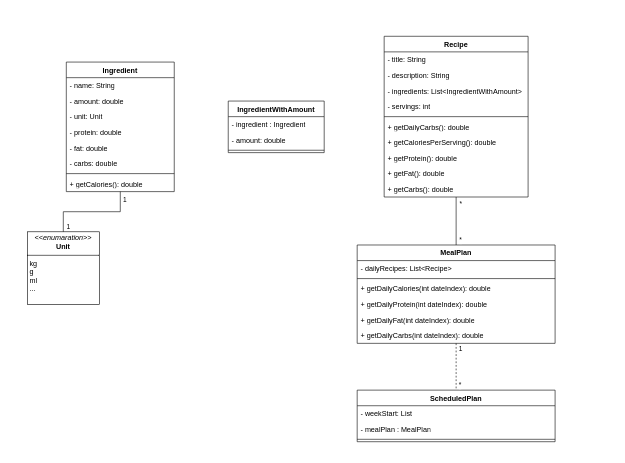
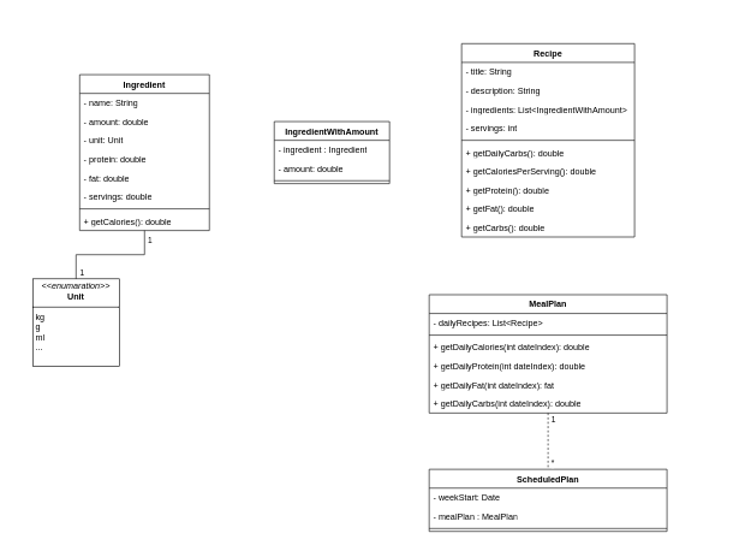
  <mxCell id="0" />
  <mxCell id="1" parent="0" />
  <mxCell id="2" value="" style="rounded=0;whiteSpace=wrap;html=1;strokeColor=none;" vertex="1" parent="1"><mxGeometry x="20" y="20" width="1000" height="730" as="geometry" /></mxCell>
  <mxCell id="3" value="IngredientWithAmount" style="swimlane;fontStyle=1;align=center;verticalAlign=top;childLayout=stackLayout;horizontal=1;startSize=26;horizontalStack=0;resizeParent=1;resizeParentMax=0;resizeLast=0;collapsible=1;marginBottom=0;whiteSpace=wrap;html=1;" parent="1" vertex="1"><mxGeometry x="380" y="168" width="160" height="86" as="geometry" /></mxCell>
  <mxCell id="4" value="&lt;div&gt;- ingredient : Ingredient&lt;/div&gt;" style="text;strokeColor=none;fillColor=none;align=left;verticalAlign=top;spacingLeft=4;spacingRight=4;overflow=hidden;rotatable=0;points=[[0,0.5],[1,0.5]];portConstraint=eastwest;whiteSpace=wrap;html=1;" parent="3" vertex="1"><mxGeometry y="26" width="160" height="26" as="geometry" /></mxCell>
  <mxCell id="5" value="- amount: double" style="text;strokeColor=none;fillColor=none;align=left;verticalAlign=top;spacingLeft=4;spacingRight=4;overflow=hidden;rotatable=0;points=[[0,0.5],[1,0.5]];portConstraint=eastwest;whiteSpace=wrap;html=1;" parent="3" vertex="1"><mxGeometry y="52" width="160" height="26" as="geometry" /></mxCell>
  <mxCell id="6" value="" style="line;strokeWidth=1;fillColor=none;align=left;verticalAlign=middle;spacingTop=-1;spacingLeft=3;spacingRight=3;rotatable=0;labelPosition=right;points=[];portConstraint=eastwest;strokeColor=inherit;" parent="3" vertex="1"><mxGeometry y="78" width="160" height="8" as="geometry" /></mxCell>
  <mxCell id="7" value="Recipe" style="swimlane;fontStyle=1;align=center;verticalAlign=top;childLayout=stackLayout;horizontal=1;startSize=26;horizontalStack=0;resizeParent=1;resizeParentMax=0;resizeLast=0;collapsible=1;marginBottom=0;whiteSpace=wrap;html=1;" parent="1" vertex="1"><mxGeometry x="640" y="60" width="240" height="268" as="geometry" /></mxCell>
  <mxCell id="8" value="- title: String" style="text;strokeColor=none;fillColor=none;align=left;verticalAlign=top;spacingLeft=4;spacingRight=4;overflow=hidden;rotatable=0;points=[[0,0.5],[1,0.5]];portConstraint=eastwest;whiteSpace=wrap;html=1;" parent="7" vertex="1"><mxGeometry y="26" width="240" height="26" as="geometry" /></mxCell>
  <mxCell id="9" value="- description: String" style="text;strokeColor=none;fillColor=none;align=left;verticalAlign=top;spacingLeft=4;spacingRight=4;overflow=hidden;rotatable=0;points=[[0,0.5],[1,0.5]];portConstraint=eastwest;whiteSpace=wrap;html=1;" parent="7" vertex="1"><mxGeometry y="52" width="240" height="26" as="geometry" /></mxCell>
  <mxCell id="10" value="- ingredients: List&amp;lt;IngredientWithAmount&amp;gt;" style="text;strokeColor=none;fillColor=none;align=left;verticalAlign=top;spacingLeft=4;spacingRight=4;overflow=hidden;rotatable=0;points=[[0,0.5],[1,0.5]];portConstraint=eastwest;whiteSpace=wrap;html=1;" parent="7" vertex="1"><mxGeometry y="78" width="240" height="26" as="geometry" /></mxCell>
  <mxCell id="11" value="- servings: int" style="text;strokeColor=none;fillColor=none;align=left;verticalAlign=top;spacingLeft=4;spacingRight=4;overflow=hidden;rotatable=0;points=[[0,0.5],[1,0.5]];portConstraint=eastwest;whiteSpace=wrap;html=1;" parent="7" vertex="1"><mxGeometry y="104" width="240" height="26" as="geometry" /></mxCell>
  <mxCell id="12" value="" style="line;strokeWidth=1;fillColor=none;align=left;verticalAlign=middle;spacingTop=-1;spacingLeft=3;spacingRight=3;rotatable=0;labelPosition=right;points=[];portConstraint=eastwest;strokeColor=inherit;" parent="7" vertex="1"><mxGeometry y="130" width="240" height="8" as="geometry" /></mxCell>
  <mxCell id="13" value="+ getDailyCarbs(): double" style="text;strokeColor=none;fillColor=none;align=left;verticalAlign=top;spacingLeft=4;spacingRight=4;overflow=hidden;rotatable=0;points=[[0,0.5],[1,0.5]];portConstraint=eastwest;whiteSpace=wrap;html=1;" parent="7" vertex="1"><mxGeometry y="138" width="240" height="26" as="geometry" /></mxCell>
  <mxCell id="14" value="+ getCaloriesPerServing(): double" style="text;strokeColor=none;fillColor=none;align=left;verticalAlign=top;spacingLeft=4;spacingRight=4;overflow=hidden;rotatable=0;points=[[0,0.5],[1,0.5]];portConstraint=eastwest;whiteSpace=wrap;html=1;" vertex="1" parent="7"><mxGeometry y="164" width="240" height="26" as="geometry" /></mxCell>
  <mxCell id="15" value="+ getProtein(): double" style="text;strokeColor=none;fillColor=none;align=left;verticalAlign=top;spacingLeft=4;spacingRight=4;overflow=hidden;rotatable=0;points=[[0,0.5],[1,0.5]];portConstraint=eastwest;whiteSpace=wrap;html=1;" parent="7" vertex="1"><mxGeometry y="190" width="240" height="26" as="geometry" /></mxCell>
  <mxCell id="16" value="+ getFat(): double" style="text;strokeColor=none;fillColor=none;align=left;verticalAlign=top;spacingLeft=4;spacingRight=4;overflow=hidden;rotatable=0;points=[[0,0.5],[1,0.5]];portConstraint=eastwest;whiteSpace=wrap;html=1;" vertex="1" parent="7"><mxGeometry y="216" width="240" height="26" as="geometry" /></mxCell>
  <mxCell id="17" value="+ getCarbs(): double" style="text;strokeColor=none;fillColor=none;align=left;verticalAlign=top;spacingLeft=4;spacingRight=4;overflow=hidden;rotatable=0;points=[[0,0.5],[1,0.5]];portConstraint=eastwest;whiteSpace=wrap;html=1;" vertex="1" parent="7"><mxGeometry y="242" width="240" height="26" as="geometry" /></mxCell>
  <mxCell id="18" value="MealPlan" style="swimlane;fontStyle=1;align=center;verticalAlign=top;childLayout=stackLayout;horizontal=1;startSize=26;horizontalStack=0;resizeParent=1;resizeParentMax=0;resizeLast=0;collapsible=1;marginBottom=0;whiteSpace=wrap;html=1;" parent="1" vertex="1"><mxGeometry x="595" y="408" width="330" height="164" as="geometry" /></mxCell>
  <mxCell id="19" value="- dailyRecipes: List&amp;lt;Recipe&amp;gt;&amp;nbsp;" style="text;strokeColor=none;fillColor=none;align=left;verticalAlign=top;spacingLeft=4;spacingRight=4;overflow=hidden;rotatable=0;points=[[0,0.5],[1,0.5]];portConstraint=eastwest;whiteSpace=wrap;html=1;" parent="18" vertex="1"><mxGeometry y="26" width="330" height="26" as="geometry" /></mxCell>
  <mxCell id="20" value="" style="line;strokeWidth=1;fillColor=none;align=left;verticalAlign=middle;spacingTop=-1;spacingLeft=3;spacingRight=3;rotatable=0;labelPosition=right;points=[];portConstraint=eastwest;strokeColor=inherit;" parent="18" vertex="1"><mxGeometry y="52" width="330" height="8" as="geometry" /></mxCell>
  <mxCell id="21" value="+ getDailyCalories(int dateIndex): double" style="text;strokeColor=none;fillColor=none;align=left;verticalAlign=top;spacingLeft=4;spacingRight=4;overflow=hidden;rotatable=0;points=[[0,0.5],[1,0.5]];portConstraint=eastwest;whiteSpace=wrap;html=1;" parent="18" vertex="1"><mxGeometry y="60" width="330" height="26" as="geometry" /></mxCell>
  <mxCell id="22" value="+ getDailyProtein(int dateIndex): double" style="text;strokeColor=none;fillColor=none;align=left;verticalAlign=top;spacingLeft=4;spacingRight=4;overflow=hidden;rotatable=0;points=[[0,0.5],[1,0.5]];portConstraint=eastwest;whiteSpace=wrap;html=1;" vertex="1" parent="18"><mxGeometry y="86" width="330" height="26" as="geometry" /></mxCell>
- <mxCell id="23" value="+ getDailyFat(int dateIndex): double" style="text;strokeColor=none;fillColor=none;align=left;verticalAlign=top;spacingLeft=4;spacingRight=4;overflow=hidden;rotatable=0;points=[[0,0.5],[1,0.5]];portConstraint=eastwest;whiteSpace=wrap;html=1;" vertex="1" parent="18"><mxGeometry y="112" width="330" height="26" as="geometry" /></mxCell>
+ <mxCell id="23" value="+ getDailyFat(int dateIndex): fat" style="text;strokeColor=none;fillColor=none;align=left;verticalAlign=top;spacingLeft=4;spacingRight=4;overflow=hidden;rotatable=0;points=[[0,0.5],[1,0.5]];portConstraint=eastwest;whiteSpace=wrap;html=1;" vertex="1" parent="18"><mxGeometry y="112" width="330" height="26" as="geometry" /></mxCell>
  <mxCell id="24" value="+ getDailyCarbs(int dateIndex): double" style="text;strokeColor=none;fillColor=none;align=left;verticalAlign=top;spacingLeft=4;spacingRight=4;overflow=hidden;rotatable=0;points=[[0,0.5],[1,0.5]];portConstraint=eastwest;whiteSpace=wrap;html=1;" parent="18" vertex="1"><mxGeometry y="138" width="330" height="26" as="geometry" /></mxCell>
  <mxCell id="25" value="&lt;p style=&quot;margin:0px;margin-top:4px;text-align:center;&quot;&gt;&lt;i&gt;&amp;lt;&amp;lt;enumaration&amp;gt;&amp;gt;&lt;/i&gt;&lt;br&gt;&lt;b&gt;Unit&lt;/b&gt;&lt;/p&gt;&lt;hr size=&quot;1&quot; style=&quot;border-style:solid;&quot;&gt;&lt;p style=&quot;margin:0px;margin-left:4px;&quot;&gt;kg&lt;/p&gt;&lt;p style=&quot;margin:0px;margin-left:4px;&quot;&gt;g&lt;/p&gt;&lt;p style=&quot;margin:0px;margin-left:4px;&quot;&gt;ml&lt;/p&gt;&lt;p style=&quot;margin:0px;margin-left:4px;&quot;&gt;...&lt;/p&gt;" style="verticalAlign=top;align=left;overflow=fill;html=1;whiteSpace=wrap;" vertex="1" parent="1"><mxGeometry x="45" y="386" width="120" height="121" as="geometry" /></mxCell>
  <mxCell id="26" value="ScheduledPlan" style="swimlane;fontStyle=1;align=center;verticalAlign=top;childLayout=stackLayout;horizontal=1;startSize=26;horizontalStack=0;resizeParent=1;resizeParentMax=0;resizeLast=0;collapsible=1;marginBottom=0;whiteSpace=wrap;html=1;" vertex="1" parent="1"><mxGeometry x="595" y="650" width="330" height="86" as="geometry" /></mxCell>
- <mxCell id="27" value="- weekStart: List" style="text;strokeColor=none;fillColor=none;align=left;verticalAlign=top;spacingLeft=4;spacingRight=4;overflow=hidden;rotatable=0;points=[[0,0.5],[1,0.5]];portConstraint=eastwest;whiteSpace=wrap;html=1;" vertex="1" parent="26"><mxGeometry y="26" width="330" height="26" as="geometry" /></mxCell>
+ <mxCell id="27" value="- weekStart: Date" style="text;strokeColor=none;fillColor=none;align=left;verticalAlign=top;spacingLeft=4;spacingRight=4;overflow=hidden;rotatable=0;points=[[0,0.5],[1,0.5]];portConstraint=eastwest;whiteSpace=wrap;html=1;" vertex="1" parent="26"><mxGeometry y="26" width="330" height="26" as="geometry" /></mxCell>
  <mxCell id="28" value="- mealPlan : MealPlan" style="text;strokeColor=none;fillColor=none;align=left;verticalAlign=top;spacingLeft=4;spacingRight=4;overflow=hidden;rotatable=0;points=[[0,0.5],[1,0.5]];portConstraint=eastwest;whiteSpace=wrap;html=1;" vertex="1" parent="26"><mxGeometry y="52" width="330" height="26" as="geometry" /></mxCell>
  <mxCell id="29" value="" style="line;strokeWidth=1;fillColor=none;align=left;verticalAlign=middle;spacingTop=-1;spacingLeft=3;spacingRight=3;rotatable=0;labelPosition=right;points=[];portConstraint=eastwest;strokeColor=inherit;" vertex="1" parent="26"><mxGeometry y="78" width="330" height="8" as="geometry" /></mxCell>
  <mxCell id="30" value="Ingredient" style="swimlane;fontStyle=1;align=center;verticalAlign=top;childLayout=stackLayout;horizontal=1;startSize=26;horizontalStack=0;resizeParent=1;resizeParentMax=0;resizeLast=0;collapsible=1;marginBottom=0;whiteSpace=wrap;html=1;" vertex="1" parent="1"><mxGeometry x="110" y="103" width="180" height="216" as="geometry" /></mxCell>
  <mxCell id="31" value="- name: String" style="text;strokeColor=none;fillColor=none;align=left;verticalAlign=top;spacingLeft=4;spacingRight=4;overflow=hidden;rotatable=0;points=[[0,0.5],[1,0.5]];portConstraint=eastwest;whiteSpace=wrap;html=1;" vertex="1" parent="30"><mxGeometry y="26" width="180" height="26" as="geometry" /></mxCell>
  <mxCell id="32" value="- amount: double" style="text;strokeColor=none;fillColor=none;align=left;verticalAlign=top;spacingLeft=4;spacingRight=4;overflow=hidden;rotatable=0;points=[[0,0.5],[1,0.5]];portConstraint=eastwest;whiteSpace=wrap;html=1;" vertex="1" parent="30"><mxGeometry y="52" width="180" height="26" as="geometry" /></mxCell>
  <mxCell id="33" value="- unit: Unit" style="text;strokeColor=none;fillColor=none;align=left;verticalAlign=top;spacingLeft=4;spacingRight=4;overflow=hidden;rotatable=0;points=[[0,0.5],[1,0.5]];portConstraint=eastwest;whiteSpace=wrap;html=1;" vertex="1" parent="30"><mxGeometry y="78" width="180" height="26" as="geometry" /></mxCell>
  <mxCell id="34" value="- protein: double" style="text;strokeColor=none;fillColor=none;align=left;verticalAlign=top;spacingLeft=4;spacingRight=4;overflow=hidden;rotatable=0;points=[[0,0.5],[1,0.5]];portConstraint=eastwest;whiteSpace=wrap;html=1;" vertex="1" parent="30"><mxGeometry y="104" width="180" height="26" as="geometry" /></mxCell>
  <mxCell id="35" value="- fat: double" style="text;strokeColor=none;fillColor=none;align=left;verticalAlign=top;spacingLeft=4;spacingRight=4;overflow=hidden;rotatable=0;points=[[0,0.5],[1,0.5]];portConstraint=eastwest;whiteSpace=wrap;html=1;" vertex="1" parent="30"><mxGeometry y="130" width="180" height="26" as="geometry" /></mxCell>
- <mxCell id="36" value="- carbs: double" style="text;strokeColor=none;fillColor=none;align=left;verticalAlign=top;spacingLeft=4;spacingRight=4;overflow=hidden;rotatable=0;points=[[0,0.5],[1,0.5]];portConstraint=eastwest;whiteSpace=wrap;html=1;" vertex="1" parent="30"><mxGeometry y="156" width="180" height="26" as="geometry" /></mxCell>
+ <mxCell id="36" value="- servings: double" style="text;strokeColor=none;fillColor=none;align=left;verticalAlign=top;spacingLeft=4;spacingRight=4;overflow=hidden;rotatable=0;points=[[0,0.5],[1,0.5]];portConstraint=eastwest;whiteSpace=wrap;html=1;" vertex="1" parent="30"><mxGeometry y="156" width="180" height="26" as="geometry" /></mxCell>
  <mxCell id="37" value="" style="line;strokeWidth=1;fillColor=none;align=left;verticalAlign=middle;spacingTop=-1;spacingLeft=3;spacingRight=3;rotatable=0;labelPosition=right;points=[];portConstraint=eastwest;strokeColor=inherit;" vertex="1" parent="30"><mxGeometry y="182" width="180" height="8" as="geometry" /></mxCell>
  <mxCell id="38" value="+ getCalories(): double" style="text;strokeColor=none;fillColor=none;align=left;verticalAlign=top;spacingLeft=4;spacingRight=4;overflow=hidden;rotatable=0;points=[[0,0.5],[1,0.5]];portConstraint=eastwest;whiteSpace=wrap;html=1;" vertex="1" parent="30"><mxGeometry y="190" width="180" height="26" as="geometry" /></mxCell>
  <mxCell id="39" value="" style="endArrow=none;html=1;edgeStyle=orthogonalEdgeStyle;rounded=0;" edge="1" parent="1" source="30" target="25"><mxGeometry relative="1" as="geometry"><mxPoint x="320" y="372.5" as="sourcePoint" /><mxPoint x="480" y="372.5" as="targetPoint" /></mxGeometry></mxCell>
  <mxCell id="40" value="&amp;nbsp;1" style="edgeLabel;resizable=0;html=1;align=left;verticalAlign=bottom;" connectable="0" vertex="1" parent="39"><mxGeometry x="-1" relative="1" as="geometry"><mxPoint y="21" as="offset" /></mxGeometry></mxCell>
  <mxCell id="41" value="1" style="edgeLabel;resizable=0;html=1;align=right;verticalAlign=bottom;" connectable="0" vertex="1" parent="39"><mxGeometry x="1" relative="1" as="geometry"><mxPoint x="12" as="offset" /></mxGeometry></mxCell>
- <mxCell id="42" value="" style="endArrow=none;html=1;edgeStyle=orthogonalEdgeStyle;rounded=0;" edge="1" parent="1" source="7" target="18"><mxGeometry relative="1" as="geometry"><mxPoint x="560" y="410" as="sourcePoint" /><mxPoint x="720" y="410" as="targetPoint" /></mxGeometry></mxCell>
- <mxCell id="43" value="&amp;nbsp;*" style="edgeLabel;resizable=0;html=1;align=left;verticalAlign=bottom;" connectable="0" vertex="1" parent="42"><mxGeometry x="-1" relative="1" as="geometry"><mxPoint x="1" y="20" as="offset" /></mxGeometry></mxCell>
- <mxCell id="44" value="*" style="edgeLabel;resizable=0;html=1;align=right;verticalAlign=bottom;" connectable="0" vertex="1" parent="42"><mxGeometry x="1" relative="1" as="geometry"><mxPoint x="10" as="offset" /></mxGeometry></mxCell>
  <mxCell id="45" value="" style="endArrow=none;html=1;edgeStyle=orthogonalEdgeStyle;rounded=0;dashed=1;" edge="1" parent="1" source="18" target="26"><mxGeometry relative="1" as="geometry"><mxPoint x="560" y="470" as="sourcePoint" /><mxPoint x="720" y="470" as="targetPoint" /></mxGeometry></mxCell>
  <mxCell id="46" value="&amp;nbsp;1" style="edgeLabel;resizable=0;html=1;align=left;verticalAlign=bottom;" connectable="0" vertex="1" parent="45"><mxGeometry x="-1" relative="1" as="geometry"><mxPoint y="18" as="offset" /></mxGeometry></mxCell>
  <mxCell id="47" value="*" style="edgeLabel;resizable=0;html=1;align=right;verticalAlign=bottom;" connectable="0" vertex="1" parent="45"><mxGeometry x="1" relative="1" as="geometry"><mxPoint x="9" as="offset" /></mxGeometry></mxCell>
